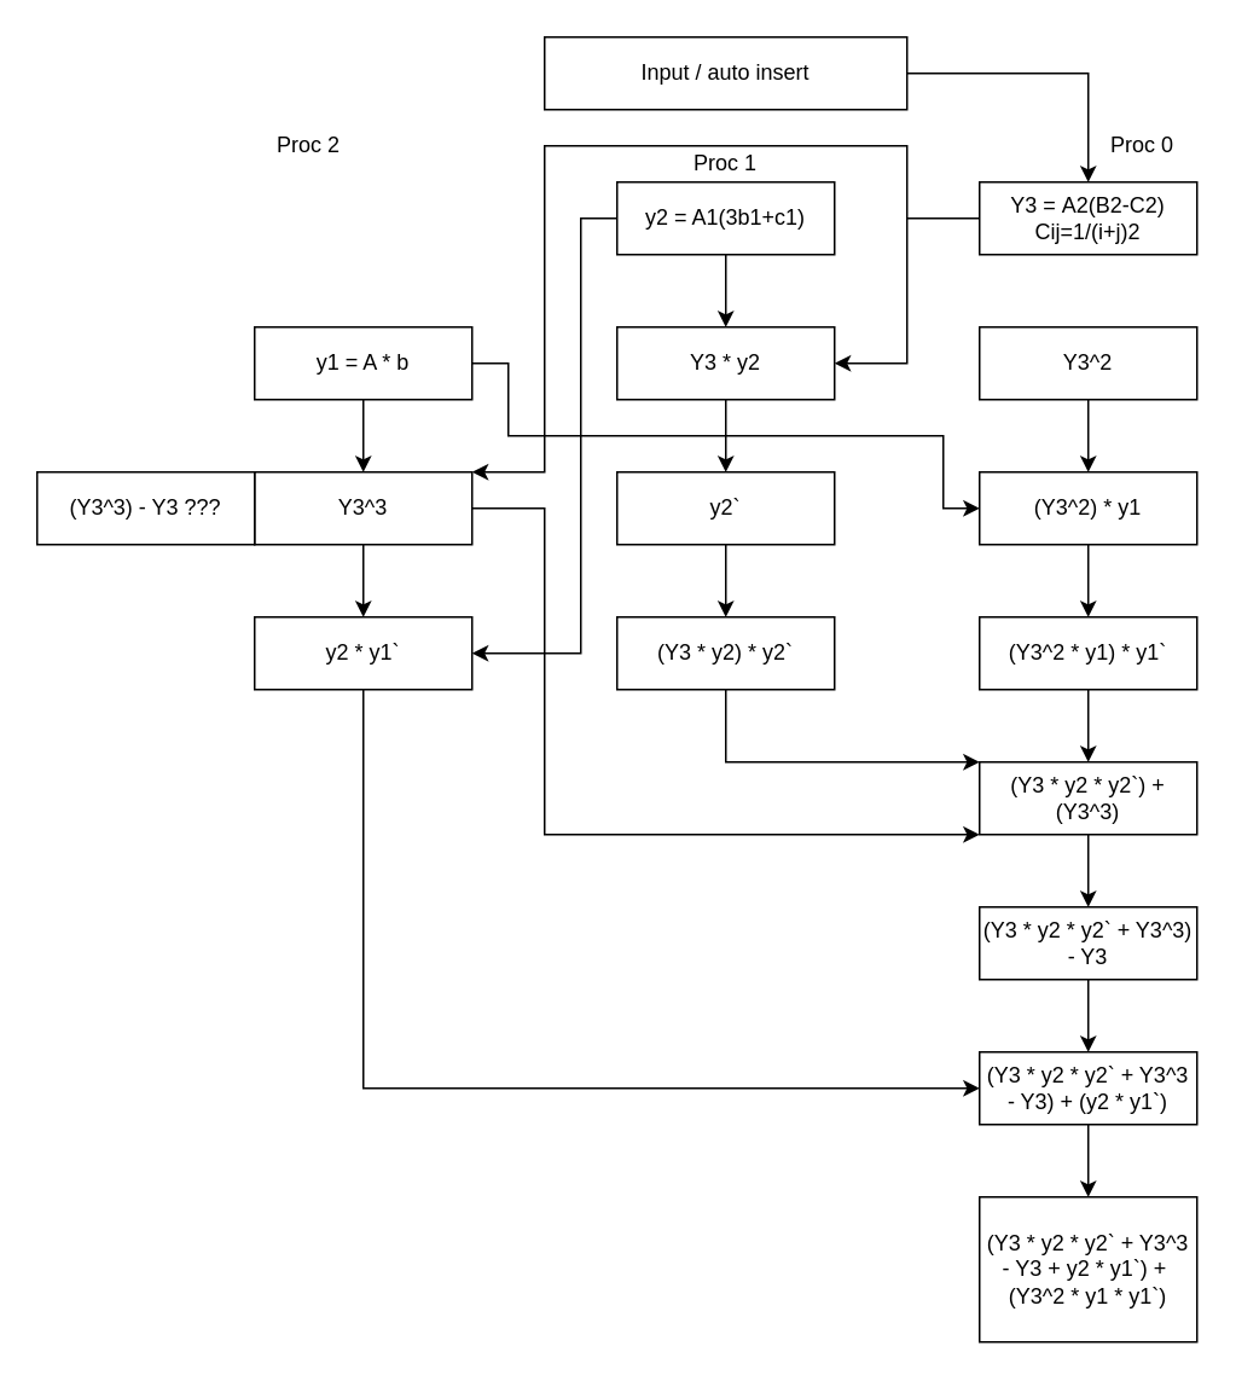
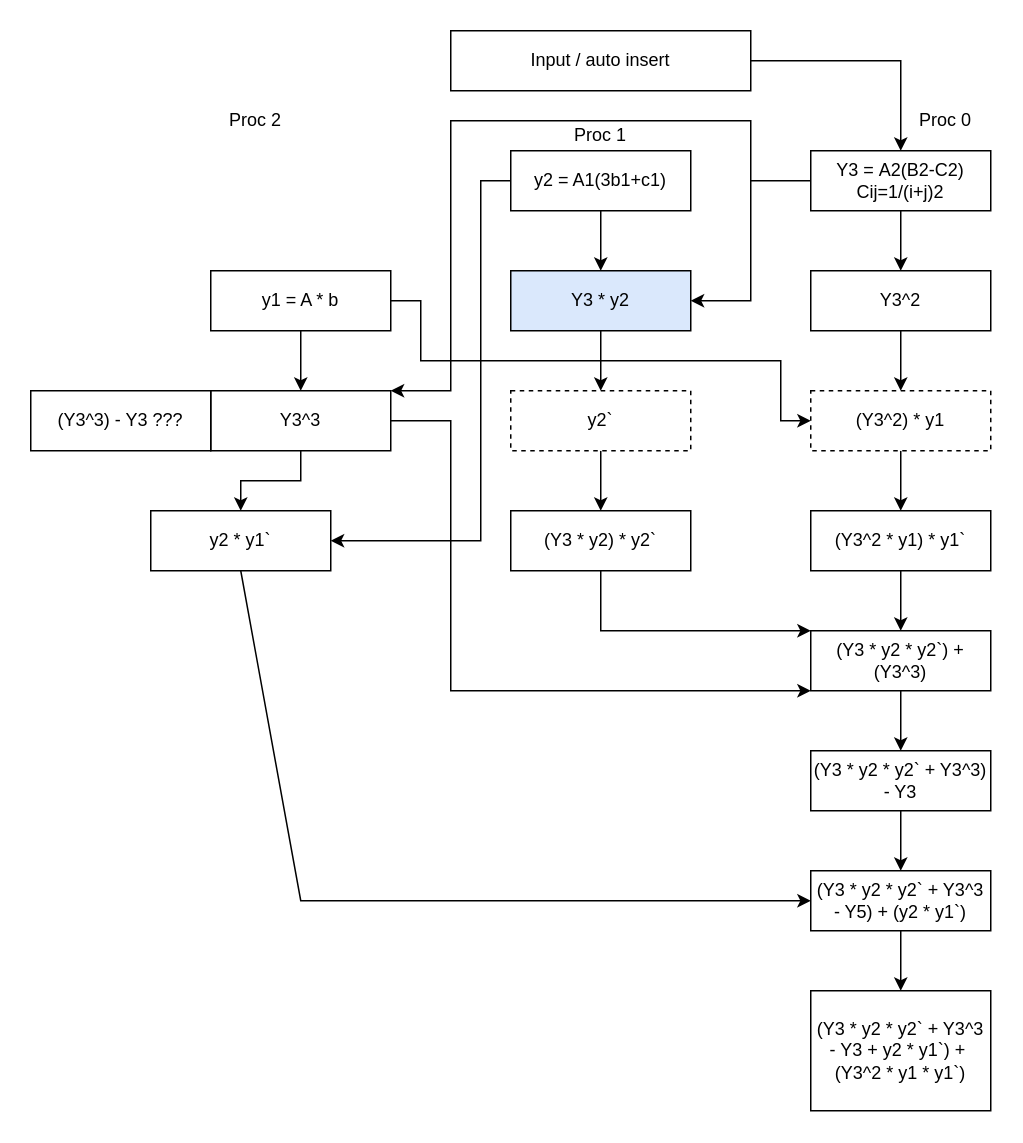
  <mxCell id="0" />
  <mxCell id="1" parent="0" />
  <mxCell id="2" style="edgeStyle=orthogonalEdgeStyle;rounded=0;orthogonalLoop=1;jettySize=auto;html=1;exitX=1;exitY=0.5;exitDx=0;exitDy=0;entryX=0.5;entryY=0;entryDx=0;entryDy=0;" edge="1" parent="1" source="3" target="7"><mxGeometry relative="1" as="geometry" /></mxCell>
  <mxCell id="3" value="Input / auto insert" style="rounded=0;whiteSpace=wrap;html=1;" vertex="1" parent="1"><mxGeometry x="300" y="20" width="200" height="40" as="geometry" /></mxCell>
  <mxCell id="4" value="" style="edgeStyle=orthogonalEdgeStyle;rounded=0;orthogonalLoop=1;jettySize=auto;html=1;" edge="1" parent="1" source="5" target="22"><mxGeometry relative="1" as="geometry" /></mxCell>
  <mxCell id="5" value="y2 = A1(3b1+c1)" style="rounded=0;whiteSpace=wrap;html=1;" vertex="1" parent="1"><mxGeometry x="340" y="100" width="120" height="40" as="geometry" /></mxCell>
+ <mxCell id="6" value="" style="edgeStyle=orthogonalEdgeStyle;rounded=0;orthogonalLoop=1;jettySize=auto;html=1;" edge="1" parent="1" source="7" target="16"><mxGeometry relative="1" as="geometry" /></mxCell>
  <mxCell id="7" value="Y3 =&amp;nbsp;A2(B2-C2)&lt;br&gt;Cij=1/(i+j)2" style="rounded=0;whiteSpace=wrap;html=1;" vertex="1" parent="1"><mxGeometry x="540" y="100" width="120" height="40" as="geometry" /></mxCell>
  <mxCell id="8" value="" style="edgeStyle=orthogonalEdgeStyle;rounded=0;orthogonalLoop=1;jettySize=auto;html=1;" edge="1" parent="1" source="9" target="12"><mxGeometry relative="1" as="geometry" /></mxCell>
- <mxCell id="9" value="y2`" style="rounded=0;whiteSpace=wrap;html=1;" vertex="1" parent="1"><mxGeometry x="340" y="260" width="120" height="40" as="geometry" /></mxCell>
+ <mxCell id="9" value="y2`" style="rounded=0;whiteSpace=wrap;html=1;dashed=1;" vertex="1" parent="1"><mxGeometry x="340" y="260" width="120" height="40" as="geometry" /></mxCell>
  <mxCell id="10" value="" style="edgeStyle=orthogonalEdgeStyle;rounded=0;orthogonalLoop=1;jettySize=auto;html=1;" edge="1" parent="1" source="11" target="14"><mxGeometry relative="1" as="geometry" /></mxCell>
- <mxCell id="11" value="(Y3^2) * y1" style="rounded=0;whiteSpace=wrap;html=1;" vertex="1" parent="1"><mxGeometry x="540" y="260" width="120" height="40" as="geometry" /></mxCell>
+ <mxCell id="11" value="(Y3^2) * y1" style="rounded=0;whiteSpace=wrap;html=1;dashed=1;" vertex="1" parent="1"><mxGeometry x="540" y="260" width="120" height="40" as="geometry" /></mxCell>
  <mxCell id="12" value="(Y3 * y2) * y2`" style="rounded=0;whiteSpace=wrap;html=1;" vertex="1" parent="1"><mxGeometry x="340" y="340" width="120" height="40" as="geometry" /></mxCell>
  <mxCell id="13" value="" style="edgeStyle=orthogonalEdgeStyle;rounded=0;orthogonalLoop=1;jettySize=auto;html=1;" edge="1" parent="1" source="14" target="20"><mxGeometry relative="1" as="geometry" /></mxCell>
  <mxCell id="14" value="(Y3^2 * y1) * y1`" style="rounded=0;whiteSpace=wrap;html=1;" vertex="1" parent="1"><mxGeometry x="540" y="340" width="120" height="40" as="geometry" /></mxCell>
  <mxCell id="15" value="" style="edgeStyle=orthogonalEdgeStyle;rounded=0;orthogonalLoop=1;jettySize=auto;html=1;" edge="1" parent="1" source="16" target="11"><mxGeometry relative="1" as="geometry" /></mxCell>
  <mxCell id="16" value="Y3^2" style="rounded=0;whiteSpace=wrap;html=1;" vertex="1" parent="1"><mxGeometry x="540" y="180" width="120" height="40" as="geometry" /></mxCell>
  <mxCell id="17" value="" style="edgeStyle=orthogonalEdgeStyle;rounded=0;orthogonalLoop=1;jettySize=auto;html=1;" edge="1" parent="1" source="18" target="27"><mxGeometry relative="1" as="geometry" /></mxCell>
  <mxCell id="18" value="y1 = A * b" style="rounded=0;whiteSpace=wrap;html=1;" vertex="1" parent="1"><mxGeometry x="140" y="180" width="120" height="40" as="geometry" /></mxCell>
  <mxCell id="19" value="" style="edgeStyle=orthogonalEdgeStyle;rounded=0;orthogonalLoop=1;jettySize=auto;html=1;" edge="1" parent="1" source="20" target="24"><mxGeometry relative="1" as="geometry" /></mxCell>
  <mxCell id="20" value="(Y3 * y2 * y2`) + (Y3^3)" style="rounded=0;whiteSpace=wrap;html=1;" vertex="1" parent="1"><mxGeometry x="540" y="420" width="120" height="40" as="geometry" /></mxCell>
  <mxCell id="21" value="" style="edgeStyle=orthogonalEdgeStyle;rounded=0;orthogonalLoop=1;jettySize=auto;html=1;" edge="1" parent="1" source="22" target="9"><mxGeometry relative="1" as="geometry" /></mxCell>
- <mxCell id="22" value="Y3 * y2" style="rounded=0;whiteSpace=wrap;html=1;" vertex="1" parent="1"><mxGeometry x="340" y="180" width="120" height="40" as="geometry" /></mxCell>
+ <mxCell id="22" value="Y3 * y2" style="rounded=0;whiteSpace=wrap;html=1;fillColor=#dae8fc;" vertex="1" parent="1"><mxGeometry x="340" y="180" width="120" height="40" as="geometry" /></mxCell>
  <mxCell id="23" value="" style="edgeStyle=orthogonalEdgeStyle;rounded=0;orthogonalLoop=1;jettySize=auto;html=1;" edge="1" parent="1" source="24" target="29"><mxGeometry relative="1" as="geometry" /></mxCell>
  <mxCell id="24" value="(Y3 * y2 * y2` + Y3^3) - Y3" style="rounded=0;whiteSpace=wrap;html=1;" vertex="1" parent="1"><mxGeometry x="540" y="500" width="120" height="40" as="geometry" /></mxCell>
- <mxCell id="25" value="y2 * y1`" style="rounded=0;whiteSpace=wrap;html=1;" vertex="1" parent="1"><mxGeometry x="140" y="340" width="120" height="40" as="geometry" /></mxCell>
+ <mxCell id="25" value="y2 * y1`" style="rounded=0;whiteSpace=wrap;html=1;" vertex="1" parent="1"><mxGeometry x="100" y="340" width="120" height="40" as="geometry" /></mxCell>
  <mxCell id="26" value="" style="edgeStyle=orthogonalEdgeStyle;rounded=0;orthogonalLoop=1;jettySize=auto;html=1;" edge="1" parent="1" source="27" target="25"><mxGeometry relative="1" as="geometry" /></mxCell>
  <mxCell id="27" value="Y3^3" style="rounded=0;whiteSpace=wrap;html=1;" vertex="1" parent="1"><mxGeometry x="140" y="260" width="120" height="40" as="geometry" /></mxCell>
  <mxCell id="28" value="" style="edgeStyle=orthogonalEdgeStyle;rounded=0;orthogonalLoop=1;jettySize=auto;html=1;" edge="1" parent="1" source="29" target="30"><mxGeometry relative="1" as="geometry" /></mxCell>
- <mxCell id="29" value="(Y3 * y2 * y2` + Y3^3 - Y3) + (y2 * y1`)" style="rounded=0;whiteSpace=wrap;html=1;" vertex="1" parent="1"><mxGeometry x="540" y="580" width="120" height="40" as="geometry" /></mxCell>
+ <mxCell id="29" value="(Y3 * y2 * y2` + Y3^3 - Y5) + (y2 * y1`)" style="rounded=0;whiteSpace=wrap;html=1;" vertex="1" parent="1"><mxGeometry x="540" y="580" width="120" height="40" as="geometry" /></mxCell>
  <mxCell id="30" value="(Y3 * y2 * y2` + Y3^3 - Y3 + y2 * y1`) +&amp;nbsp; (Y3^2 * y1 * y1`)" style="rounded=0;whiteSpace=wrap;html=1;" vertex="1" parent="1"><mxGeometry x="540" y="660" width="120" height="80" as="geometry" /></mxCell>
  <mxCell id="31" value="" style="endArrow=classic;html=1;rounded=0;exitX=1;exitY=0.5;exitDx=0;exitDy=0;entryX=0;entryY=1;entryDx=0;entryDy=0;" edge="1" parent="1" source="27" target="20"><mxGeometry width="50" height="50" relative="1" as="geometry"><mxPoint x="430" y="460" as="sourcePoint" /><mxPoint x="400" y="460" as="targetPoint" /><Array as="points"><mxPoint x="300" y="280" /><mxPoint x="300" y="460" /></Array></mxGeometry></mxCell>
  <mxCell id="32" value="" style="endArrow=classic;html=1;rounded=0;entryX=0;entryY=0;entryDx=0;entryDy=0;exitX=0.5;exitY=1;exitDx=0;exitDy=0;" edge="1" parent="1" source="12" target="20"><mxGeometry width="50" height="50" relative="1" as="geometry"><mxPoint x="430" y="360" as="sourcePoint" /><mxPoint x="480" y="310" as="targetPoint" /><Array as="points"><mxPoint x="400" y="420" /></Array></mxGeometry></mxCell>
  <mxCell id="33" value="" style="endArrow=classic;html=1;rounded=0;exitX=0.5;exitY=1;exitDx=0;exitDy=0;entryX=0;entryY=0.5;entryDx=0;entryDy=0;" edge="1" parent="1" source="25" target="29"><mxGeometry width="50" height="50" relative="1" as="geometry"><mxPoint x="200" y="430" as="sourcePoint" /><mxPoint x="240" y="590" as="targetPoint" /><Array as="points"><mxPoint x="200" y="600" /></Array></mxGeometry></mxCell>
  <mxCell id="34" value="(Y3^3) - Y3 ???" style="rounded=0;whiteSpace=wrap;html=1;" vertex="1" parent="1"><mxGeometry y="260" width="120" height="40" as="geometry" x="20" /></mxCell>
  <mxCell id="35" value="" style="endArrow=classic;html=1;rounded=0;exitX=0;exitY=0.5;exitDx=0;exitDy=0;entryX=1;entryY=0.5;entryDx=0;entryDy=0;" edge="1" parent="1" source="7" target="22"><mxGeometry width="50" height="50" relative="1" as="geometry"><mxPoint x="430" y="360" as="sourcePoint" /><mxPoint x="480" y="310" as="targetPoint" /><Array as="points"><mxPoint x="500" y="120" /><mxPoint x="500" y="200" /></Array></mxGeometry></mxCell>
  <mxCell id="36" value="" style="endArrow=classic;html=1;rounded=0;entryX=1;entryY=0;entryDx=0;entryDy=0;" edge="1" parent="1" target="27"><mxGeometry width="50" height="50" relative="1" as="geometry"><mxPoint x="500" y="120" as="sourcePoint" /><mxPoint x="260" y="280" as="targetPoint" /><Array as="points"><mxPoint x="500" y="80" /><mxPoint x="300" y="80" /><mxPoint x="300" y="260" /></Array></mxGeometry></mxCell>
  <mxCell id="37" value="Proc 0" style="text;html=1;align=center;verticalAlign=middle;whiteSpace=wrap;rounded=0;" vertex="1" parent="1"><mxGeometry x="600" y="60" width="60" height="40" as="geometry" /></mxCell>
  <mxCell id="38" value="Proc 2" style="text;html=1;align=center;verticalAlign=middle;whiteSpace=wrap;rounded=0;" vertex="1" parent="1"><mxGeometry x="140" y="60" width="60" height="40" as="geometry" /></mxCell>
  <mxCell id="39" value="Proc 1" style="text;html=1;align=center;verticalAlign=middle;whiteSpace=wrap;rounded=0;" vertex="1" parent="1"><mxGeometry x="375" y="70" width="50" height="40" as="geometry" /></mxCell>
  <mxCell id="40" value="" style="endArrow=classic;html=1;rounded=0;entryX=1;entryY=0.5;entryDx=0;entryDy=0;exitX=0;exitY=0.5;exitDx=0;exitDy=0;" edge="1" parent="1" source="5" target="25"><mxGeometry width="50" height="50" relative="1" as="geometry"><mxPoint x="660" y="330" as="sourcePoint" /><mxPoint x="710" y="280" as="targetPoint" /><Array as="points"><mxPoint x="320" y="120" /><mxPoint x="320" y="360" /></Array></mxGeometry></mxCell>
  <mxCell id="41" value="" style="endArrow=classic;html=1;rounded=0;exitX=1;exitY=0.5;exitDx=0;exitDy=0;entryX=0;entryY=0.5;entryDx=0;entryDy=0;" edge="1" parent="1" source="18" target="11"><mxGeometry width="50" height="50" relative="1" as="geometry"><mxPoint x="660" y="430" as="sourcePoint" /><mxPoint x="710" y="380" as="targetPoint" /><Array as="points"><mxPoint x="280" y="200" /><mxPoint x="280" y="240" /><mxPoint x="520" y="240" /><mxPoint x="520" y="280" /></Array></mxGeometry></mxCell>
